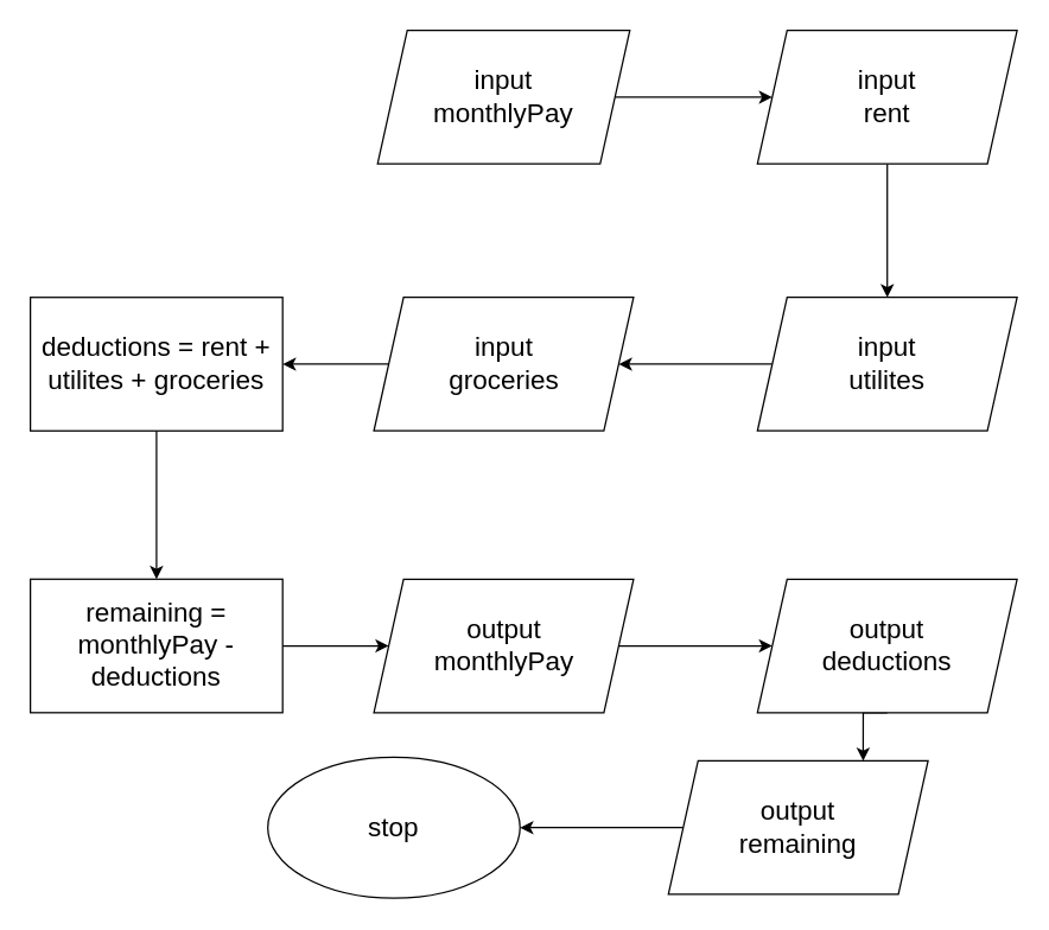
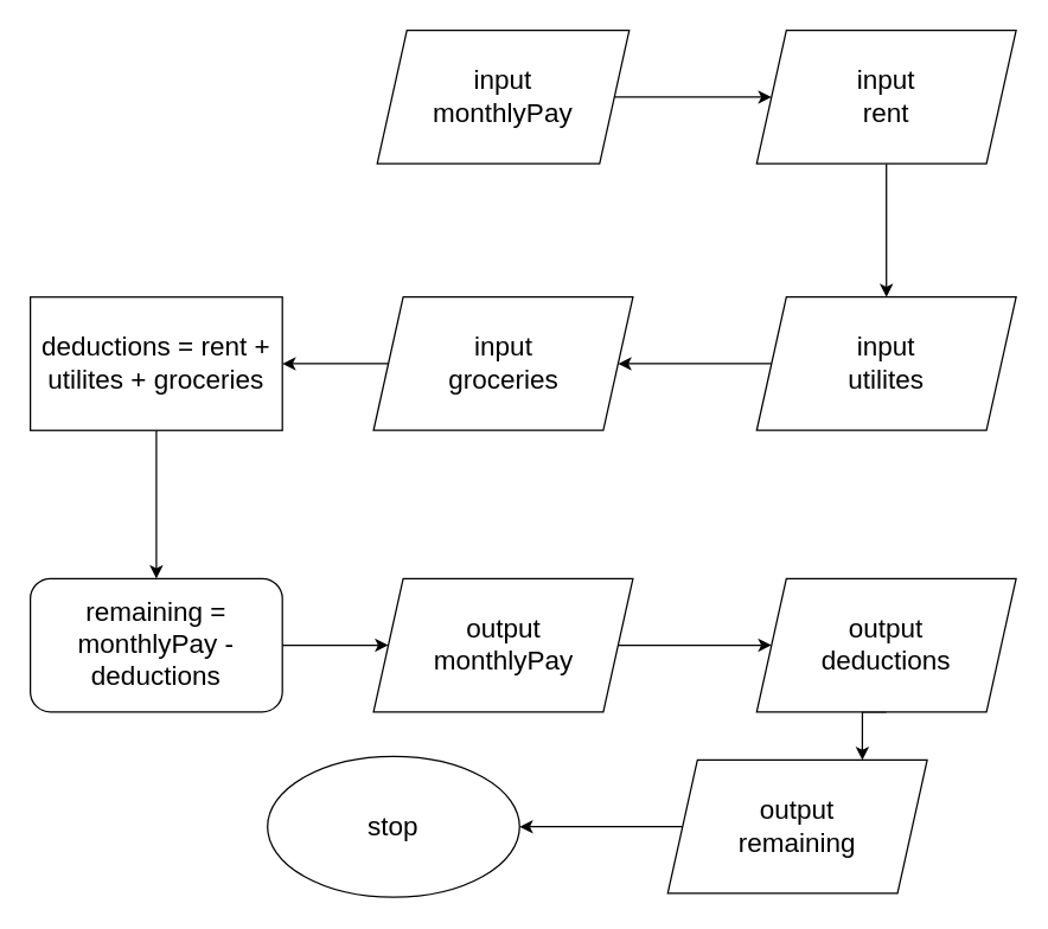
  <mxCell id="0" />
  <mxCell id="1" parent="0" />
  <mxCell id="2" style="edgeStyle=orthogonalEdgeStyle;rounded=0;orthogonalLoop=1;jettySize=auto;html=1;exitX=0.5;exitY=1;exitDx=0;exitDy=0;entryX=0.5;entryY=0;entryDx=0;entryDy=0;" edge="1" parent="1" source="3" target="14"><mxGeometry relative="1" as="geometry" /></mxCell>
  <mxCell id="3" value="&lt;span style=&quot;font-size: 18px;&quot;&gt;deductions =&amp;nbsp;&lt;/span&gt;&lt;span style=&quot;font-size: 18px; background-color: initial;&quot;&gt;rent + utilites + groceries&lt;/span&gt;" style="rounded=0;whiteSpace=wrap;html=1;" vertex="1" parent="1"><mxGeometry x="20" y="200" width="170" height="90" as="geometry" /></mxCell>
  <mxCell id="4" value="&lt;font style=&quot;font-size: 18px;&quot;&gt;stop&lt;/font&gt;" style="shape=ellipse;html=1;dashed=0;whiteSpace=wrap;perimeter=ellipsePerimeter;" vertex="1" parent="1"><mxGeometry x="180" y="510" width="170" height="95" as="geometry" /></mxCell>
  <mxCell id="5" style="edgeStyle=orthogonalEdgeStyle;rounded=0;orthogonalLoop=1;jettySize=auto;html=1;exitX=0.5;exitY=1;exitDx=0;exitDy=0;entryX=0.5;entryY=0;entryDx=0;entryDy=0;" edge="1" parent="1" source="6" target="10"><mxGeometry relative="1" as="geometry" /></mxCell>
  <mxCell id="6" value="&lt;span style=&quot;font-size: 18px;&quot;&gt;input&lt;/span&gt;&lt;div&gt;&lt;span style=&quot;font-size: 18px;&quot;&gt;rent&lt;/span&gt;&lt;/div&gt;" style="shape=parallelogram;perimeter=parallelogramPerimeter;whiteSpace=wrap;html=1;fixedSize=1;" vertex="1" parent="1"><mxGeometry x="510" y="20" width="175" height="90" as="geometry" /></mxCell>
  <mxCell id="7" style="edgeStyle=orthogonalEdgeStyle;rounded=0;orthogonalLoop=1;jettySize=auto;html=1;exitX=1;exitY=0.5;exitDx=0;exitDy=0;entryX=0;entryY=0.5;entryDx=0;entryDy=0;" edge="1" parent="1" source="8" target="6"><mxGeometry relative="1" as="geometry" /></mxCell>
  <mxCell id="8" value="&lt;span style=&quot;font-size: 18px;&quot;&gt;input&lt;/span&gt;&lt;div&gt;&lt;span style=&quot;font-size: 18px;&quot;&gt;monthlyPay&lt;/span&gt;&lt;/div&gt;" style="shape=parallelogram;perimeter=parallelogramPerimeter;whiteSpace=wrap;html=1;fixedSize=1;" vertex="1" parent="1"><mxGeometry x="254" y="20" width="170" height="90" as="geometry" /></mxCell>
  <mxCell id="9" style="edgeStyle=orthogonalEdgeStyle;rounded=0;orthogonalLoop=1;jettySize=auto;html=1;exitX=0;exitY=0.5;exitDx=0;exitDy=0;entryX=1;entryY=0.5;entryDx=0;entryDy=0;" edge="1" parent="1" source="10" target="12"><mxGeometry relative="1" as="geometry" /></mxCell>
  <mxCell id="10" value="&lt;span style=&quot;font-size: 18px;&quot;&gt;input&lt;/span&gt;&lt;div&gt;&lt;span style=&quot;font-size: 18px;&quot;&gt;utilites&lt;/span&gt;&lt;/div&gt;" style="shape=parallelogram;perimeter=parallelogramPerimeter;whiteSpace=wrap;html=1;fixedSize=1;" vertex="1" parent="1"><mxGeometry x="510" y="200" width="175" height="90" as="geometry" /></mxCell>
  <mxCell id="11" style="edgeStyle=orthogonalEdgeStyle;rounded=0;orthogonalLoop=1;jettySize=auto;html=1;exitX=0;exitY=0.5;exitDx=0;exitDy=0;entryX=1;entryY=0.5;entryDx=0;entryDy=0;" edge="1" parent="1" source="12" target="3"><mxGeometry relative="1" as="geometry" /></mxCell>
  <mxCell id="12" value="&lt;span style=&quot;font-size: 18px;&quot;&gt;input&lt;/span&gt;&lt;div&gt;&lt;span style=&quot;font-size: 18px;&quot;&gt;groceries&lt;/span&gt;&lt;/div&gt;" style="shape=parallelogram;perimeter=parallelogramPerimeter;whiteSpace=wrap;html=1;fixedSize=1;" vertex="1" parent="1"><mxGeometry x="251.5" y="200" width="175" height="90" as="geometry" /></mxCell>
  <mxCell id="13" style="edgeStyle=orthogonalEdgeStyle;rounded=0;orthogonalLoop=1;jettySize=auto;html=1;exitX=1;exitY=0.5;exitDx=0;exitDy=0;entryX=0;entryY=0.5;entryDx=0;entryDy=0;" edge="1" parent="1" source="14" target="16"><mxGeometry relative="1" as="geometry" /></mxCell>
- <mxCell id="14" value="&lt;span style=&quot;font-size: 18px;&quot;&gt;remaining =&lt;/span&gt;&lt;div&gt;&lt;span style=&quot;font-size: 18px; background-color: initial;&quot;&gt;monthlyPay - deductions&lt;/span&gt;&lt;/div&gt;" style="rounded=0;whiteSpace=wrap;html=1;" vertex="1" parent="1"><mxGeometry x="20" y="390" width="170" height="90" as="geometry" /></mxCell>
+ <mxCell id="14" value="&lt;span style=&quot;font-size: 18px;&quot;&gt;remaining =&lt;/span&gt;&lt;div&gt;&lt;span style=&quot;font-size: 18px; background-color: initial;&quot;&gt;monthlyPay - deductions&lt;/span&gt;&lt;/div&gt;" style="whiteSpace=wrap;html=1;rounded=1;" vertex="1" parent="1"><mxGeometry x="20" y="390" width="170" height="90" as="geometry" /></mxCell>
  <mxCell id="15" style="edgeStyle=orthogonalEdgeStyle;rounded=0;orthogonalLoop=1;jettySize=auto;html=1;exitX=1;exitY=0.5;exitDx=0;exitDy=0;entryX=0;entryY=0.5;entryDx=0;entryDy=0;" edge="1" parent="1" source="16" target="18"><mxGeometry relative="1" as="geometry" /></mxCell>
  <mxCell id="16" value="&lt;span style=&quot;font-size: 18px;&quot;&gt;output&lt;/span&gt;&lt;div&gt;&lt;span style=&quot;font-size: 18px;&quot;&gt;monthlyPay&lt;/span&gt;&lt;/div&gt;" style="shape=parallelogram;perimeter=parallelogramPerimeter;whiteSpace=wrap;html=1;fixedSize=1;" vertex="1" parent="1"><mxGeometry x="251.5" y="390" width="175" height="90" as="geometry" /></mxCell>
  <mxCell id="17" style="edgeStyle=orthogonalEdgeStyle;rounded=0;orthogonalLoop=1;jettySize=auto;html=1;exitX=0.5;exitY=1;exitDx=0;exitDy=0;entryX=0.75;entryY=0;entryDx=0;entryDy=0;" edge="1" parent="1" source="18" target="20"><mxGeometry relative="1" as="geometry" /></mxCell>
  <mxCell id="18" value="&lt;span style=&quot;font-size: 18px;&quot;&gt;output&lt;/span&gt;&lt;div&gt;&lt;span style=&quot;font-size: 18px;&quot;&gt;deductions&lt;/span&gt;&lt;/div&gt;" style="shape=parallelogram;perimeter=parallelogramPerimeter;whiteSpace=wrap;html=1;fixedSize=1;" vertex="1" parent="1"><mxGeometry x="510" y="390" width="175" height="90" as="geometry" /></mxCell>
  <mxCell id="19" style="edgeStyle=orthogonalEdgeStyle;rounded=0;orthogonalLoop=1;jettySize=auto;html=1;exitX=0;exitY=0.5;exitDx=0;exitDy=0;entryX=1;entryY=0.5;entryDx=0;entryDy=0;" edge="1" parent="1" source="20" target="4"><mxGeometry relative="1" as="geometry" /></mxCell>
  <mxCell id="20" value="&lt;span style=&quot;font-size: 18px;&quot;&gt;output&lt;/span&gt;&lt;div&gt;&lt;span style=&quot;font-size: 18px;&quot;&gt;remaining&lt;/span&gt;&lt;/div&gt;" style="shape=parallelogram;perimeter=parallelogramPerimeter;whiteSpace=wrap;html=1;fixedSize=1;" vertex="1" parent="1"><mxGeometry x="450" y="512.5" width="175" height="90" as="geometry" /></mxCell>
